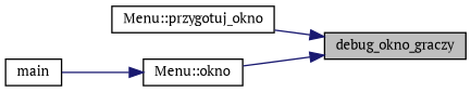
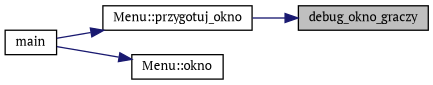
  digraph {
    fontname="PT Serif"
    rankdir=RL
    node [color=black fillcolor=white fontname="PT Serif" fontsize=10 shape=record style=filled]
    edge [color=midnightblue dir=back fontname="PT Serif" fontsize=10 labelfontname=Helvetica labelfontsize=10 style=solid]
    n1 [fillcolor=grey75 fontcolor=black height=0.2 label=debug_okno_graczy width=0.4]
    n2 [height=0.2 label="Menu::przygotuj_okno" width=0.4]
    n3 [height=0.2 label="Menu::okno" width=0.4]
    n4 [height=0.2 label=main width=0.4]
    n1 -> n2
-   n1 -> n3
+   n2 -> n4
    n3 -> n4
  }
